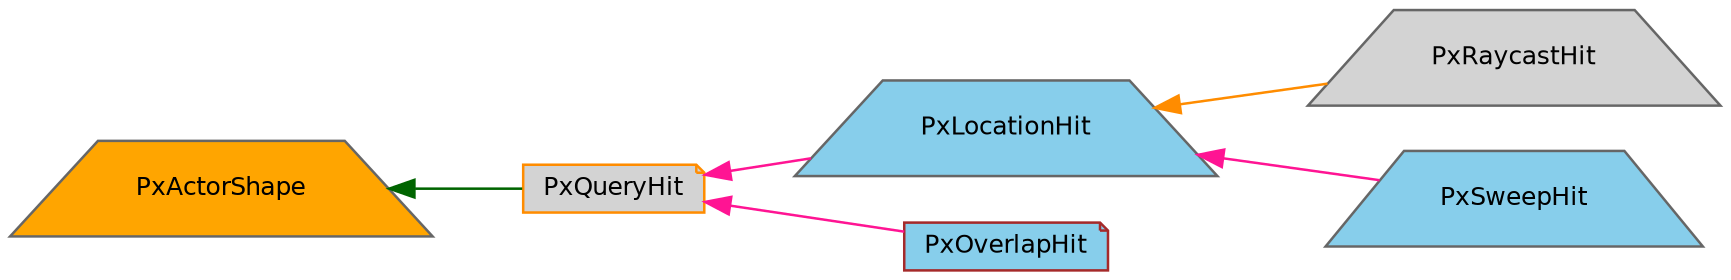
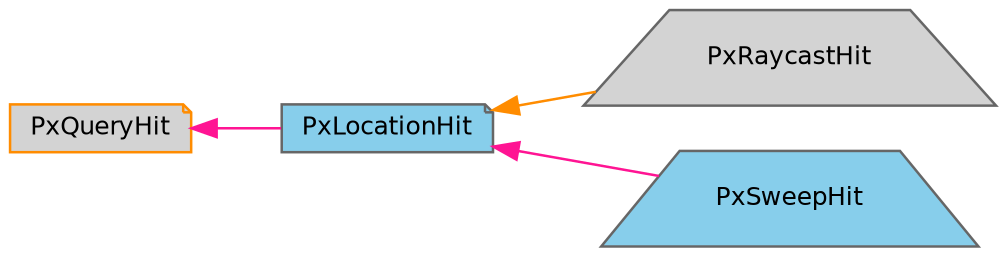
  digraph {
    rankdir=LR
    node [color=gray40 fillcolor=skyblue fontname=Helvetica fontsize=10 shape=trapezium style=filled]
    edge [color=deeppink dir=back fontname=Helvetica fontsize=10 labelfontname=Helvetica labelfontsize=10 style=solid]
    n1 [color=darkorange fillcolor=lightgrey fontcolor=black height=0.2 label=PxQueryHit shape=note width=0.4]
-   n2 [height=0.2 label=PxLocationHit width=0.4]
-   n3 [color=brown height=0.2 label=PxOverlapHit shape=note width=0.4]
+   n2 [height=0.2 label=PxLocationHit shape=note width=0.4]
    n4 [fillcolor=lightgrey height=0.2 label=PxRaycastHit width=0.4]
    n5 [height=0.2 label=PxSweepHit width=0.4]
-   n6 [fillcolor=orange height=0.2 label=PxActorShape width=0.4]
    n1 -> n2
-   n1 -> n3
    n2 -> n4 [color=darkorange]
    n2 -> n5
-   n6 -> n1 [color=darkgreen]
  }
